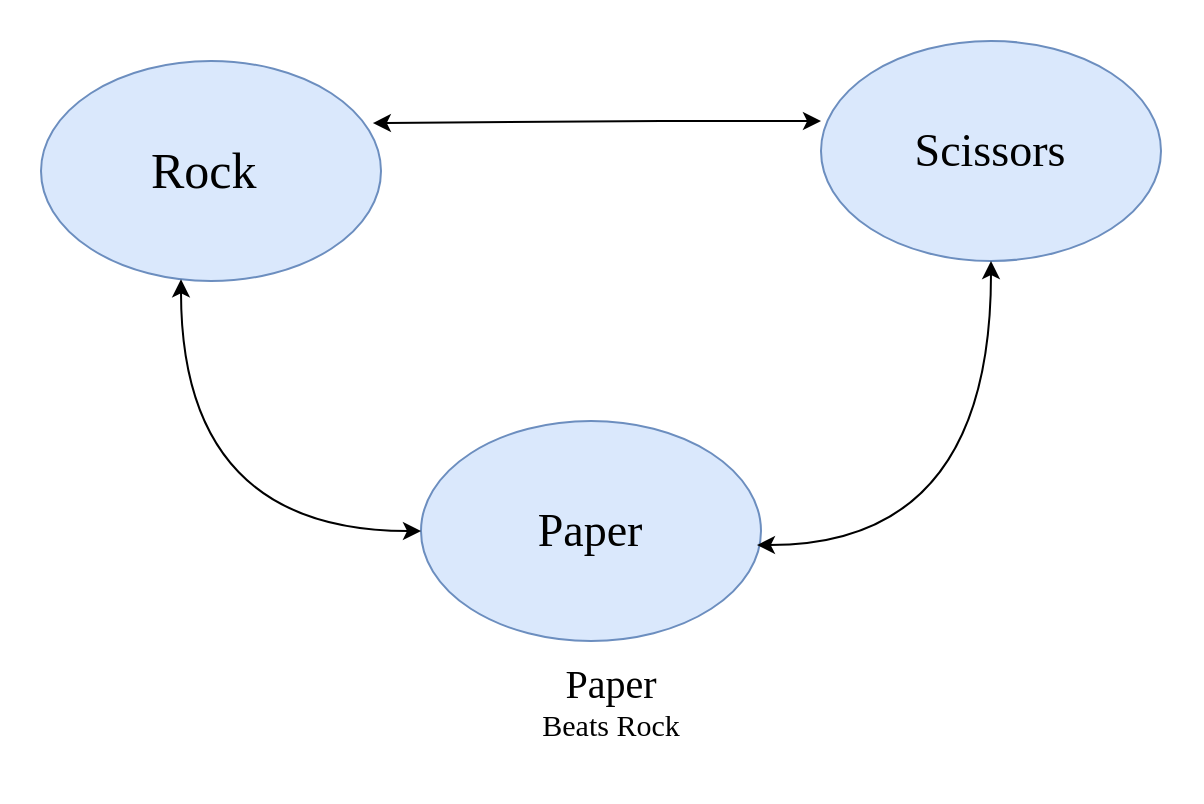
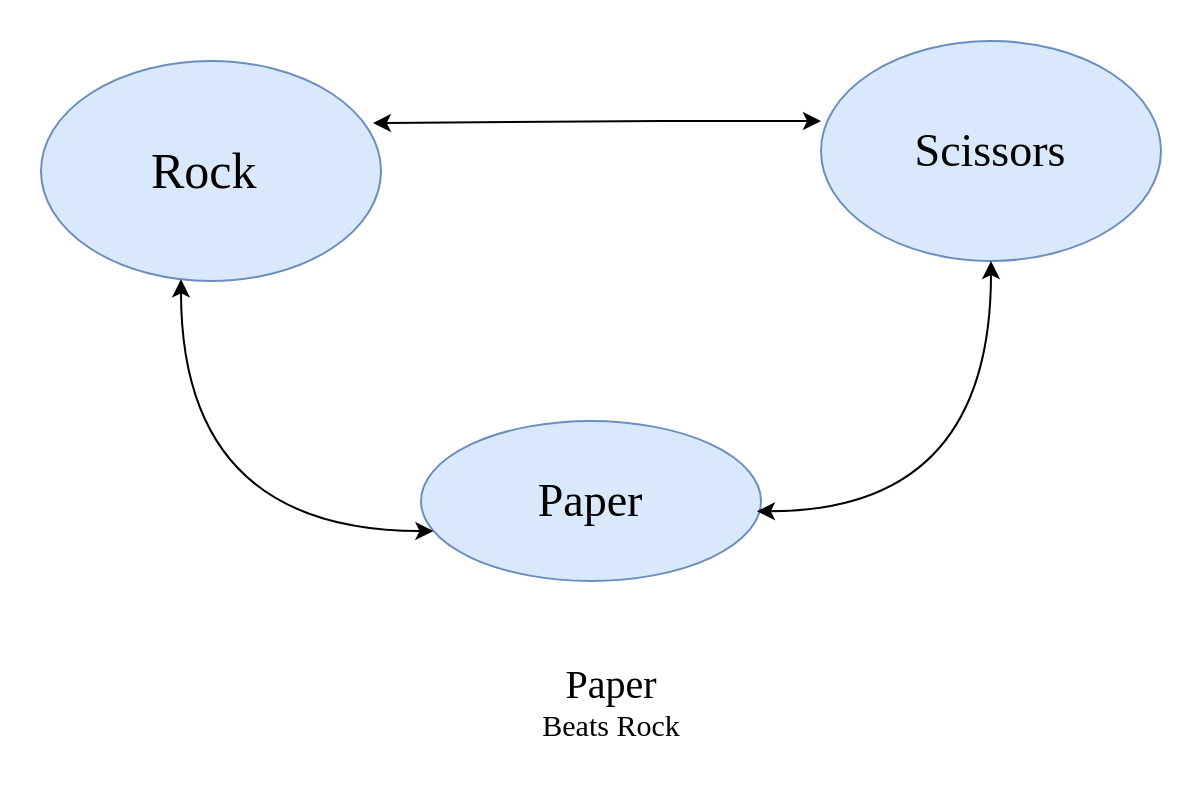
  <mxCell id="0" />
  <mxCell id="1" parent="0" />
  <mxCell id="2" value="&lt;blockquote&gt;&lt;font style=&quot;font-size: 25px;&quot; face=&quot;Comic Sans MS&quot;&gt;Rock&amp;nbsp;&lt;/font&gt;&lt;/blockquote&gt;" style="ellipse;whiteSpace=wrap;html=1;fillColor=#dae8fc;strokeColor=#6c8ebf;" vertex="1" parent="1"><mxGeometry x="20" y="30" width="170" height="110" as="geometry" /></mxCell>
  <mxCell id="3" value="&lt;font style=&quot;font-size: 23px;&quot; face=&quot;Comic Sans MS&quot;&gt;Scissors&lt;/font&gt;" style="ellipse;whiteSpace=wrap;html=1;fillColor=#dae8fc;strokeColor=#6c8ebf;" vertex="1" parent="1"><mxGeometry x="410" y="20" width="170" height="110" as="geometry" /></mxCell>
- <mxCell id="4" value="&lt;font style=&quot;font-size: 23px;&quot; face=&quot;Comic Sans MS&quot;&gt;Paper&lt;/font&gt;" style="ellipse;whiteSpace=wrap;html=1;fillColor=#dae8fc;strokeColor=#6c8ebf;" vertex="1" parent="1"><mxGeometry x="210" y="210" width="170" height="110" as="geometry" /></mxCell>
+ <mxCell id="4" value="&lt;font style=&quot;font-size: 23px;&quot; face=&quot;Comic Sans MS&quot;&gt;Paper&lt;/font&gt;" style="ellipse;whiteSpace=wrap;html=1;fillColor=#dae8fc;strokeColor=#6c8ebf;" vertex="1" parent="1"><mxGeometry x="210" y="210" width="170" height="80" as="geometry" /></mxCell>
  <mxCell id="5" value="" style="endArrow=classic;startArrow=classic;html=1;rounded=0;curved=1;edgeStyle=orthogonalEdgeStyle;exitX=0.988;exitY=0.564;exitDx=0;exitDy=0;exitPerimeter=0;entryX=0.5;entryY=1;entryDx=0;entryDy=0;" edge="1" parent="1" source="4" target="3"><mxGeometry width="50" height="50" relative="1" as="geometry"><mxPoint x="410" y="270" as="sourcePoint" /><mxPoint x="500" y="150" as="targetPoint" /></mxGeometry></mxCell>
  <mxCell id="6" value="" style="endArrow=classic;startArrow=classic;html=1;rounded=0;curved=1;edgeStyle=orthogonalEdgeStyle;" edge="1" parent="1" source="2" target="4"><mxGeometry width="50" height="50" relative="1" as="geometry"><mxPoint x="-20" y="210" as="sourcePoint" /><mxPoint x="70" y="90" as="targetPoint" /><Array as="points"><mxPoint x="90" y="265" /></Array></mxGeometry></mxCell>
  <mxCell id="7" value="" style="endArrow=classic;startArrow=classic;html=1;rounded=0;exitX=0.976;exitY=0.282;exitDx=0;exitDy=0;exitPerimeter=0;entryX=0;entryY=0.364;entryDx=0;entryDy=0;entryPerimeter=0;" edge="1" parent="1" source="2" target="3"><mxGeometry width="50" height="50" relative="1" as="geometry"><mxPoint x="330" y="140" as="sourcePoint" /><mxPoint x="400" y="70" as="targetPoint" /><Array as="points"><mxPoint x="330" y="60" /></Array></mxGeometry></mxCell>
  <mxCell id="8" value="&lt;font style=&quot;font-size: 20px;&quot; face=&quot;Comic Sans MS&quot;&gt;Paper&lt;/font&gt;&lt;div&gt;&lt;font style=&quot;font-size: 15px;&quot; face=&quot;Tahoma&quot;&gt;Beats Rock&lt;/font&gt;&lt;/div&gt;" style="text;html=1;align=center;verticalAlign=middle;resizable=0;points=[];autosize=1;strokeColor=none;fillColor=none;" vertex="1" parent="1"><mxGeometry x="255" y="320" width="100" height="60" as="geometry" /></mxCell>
